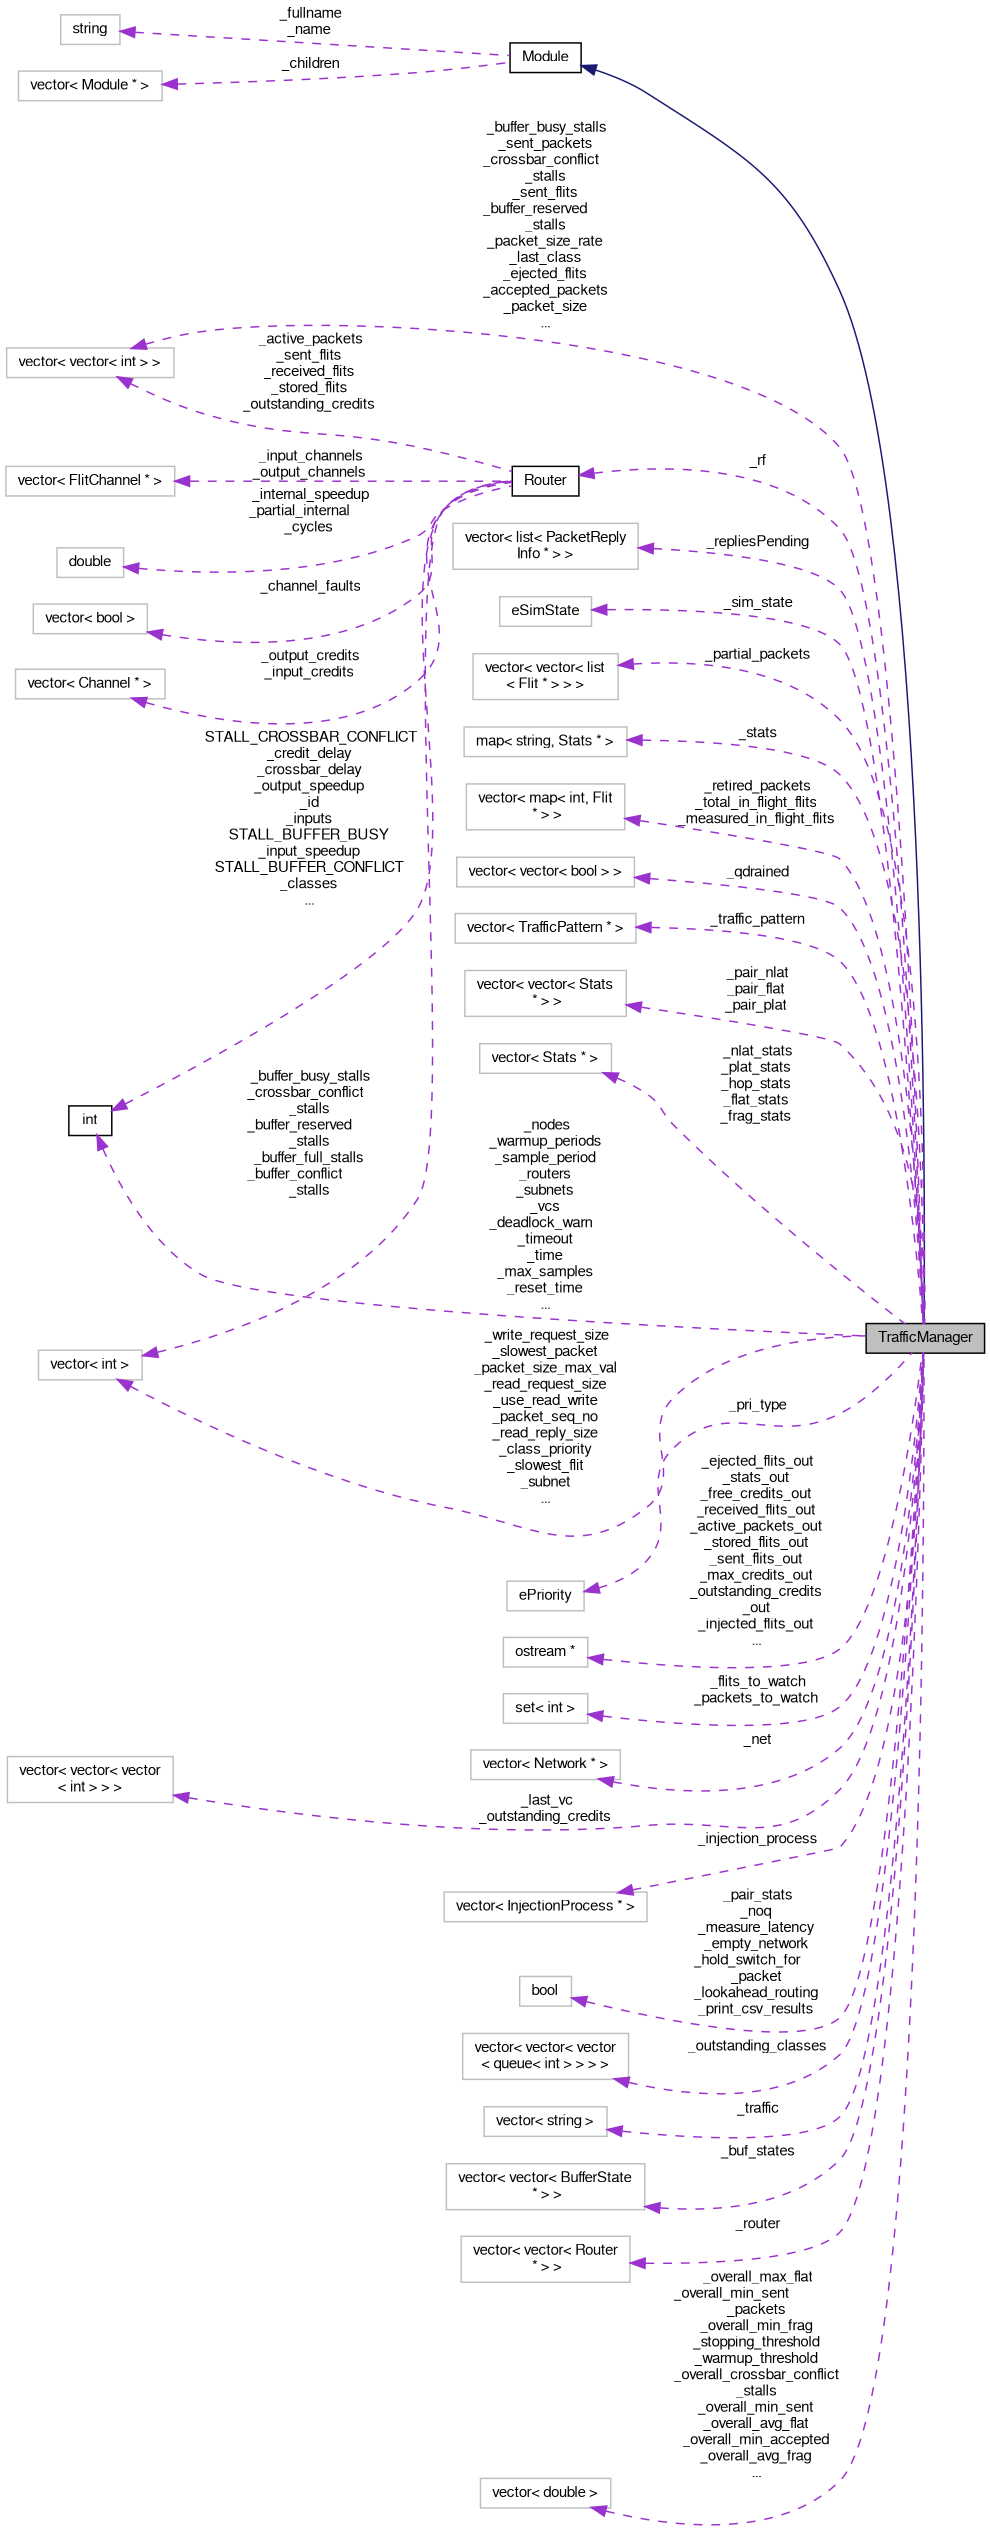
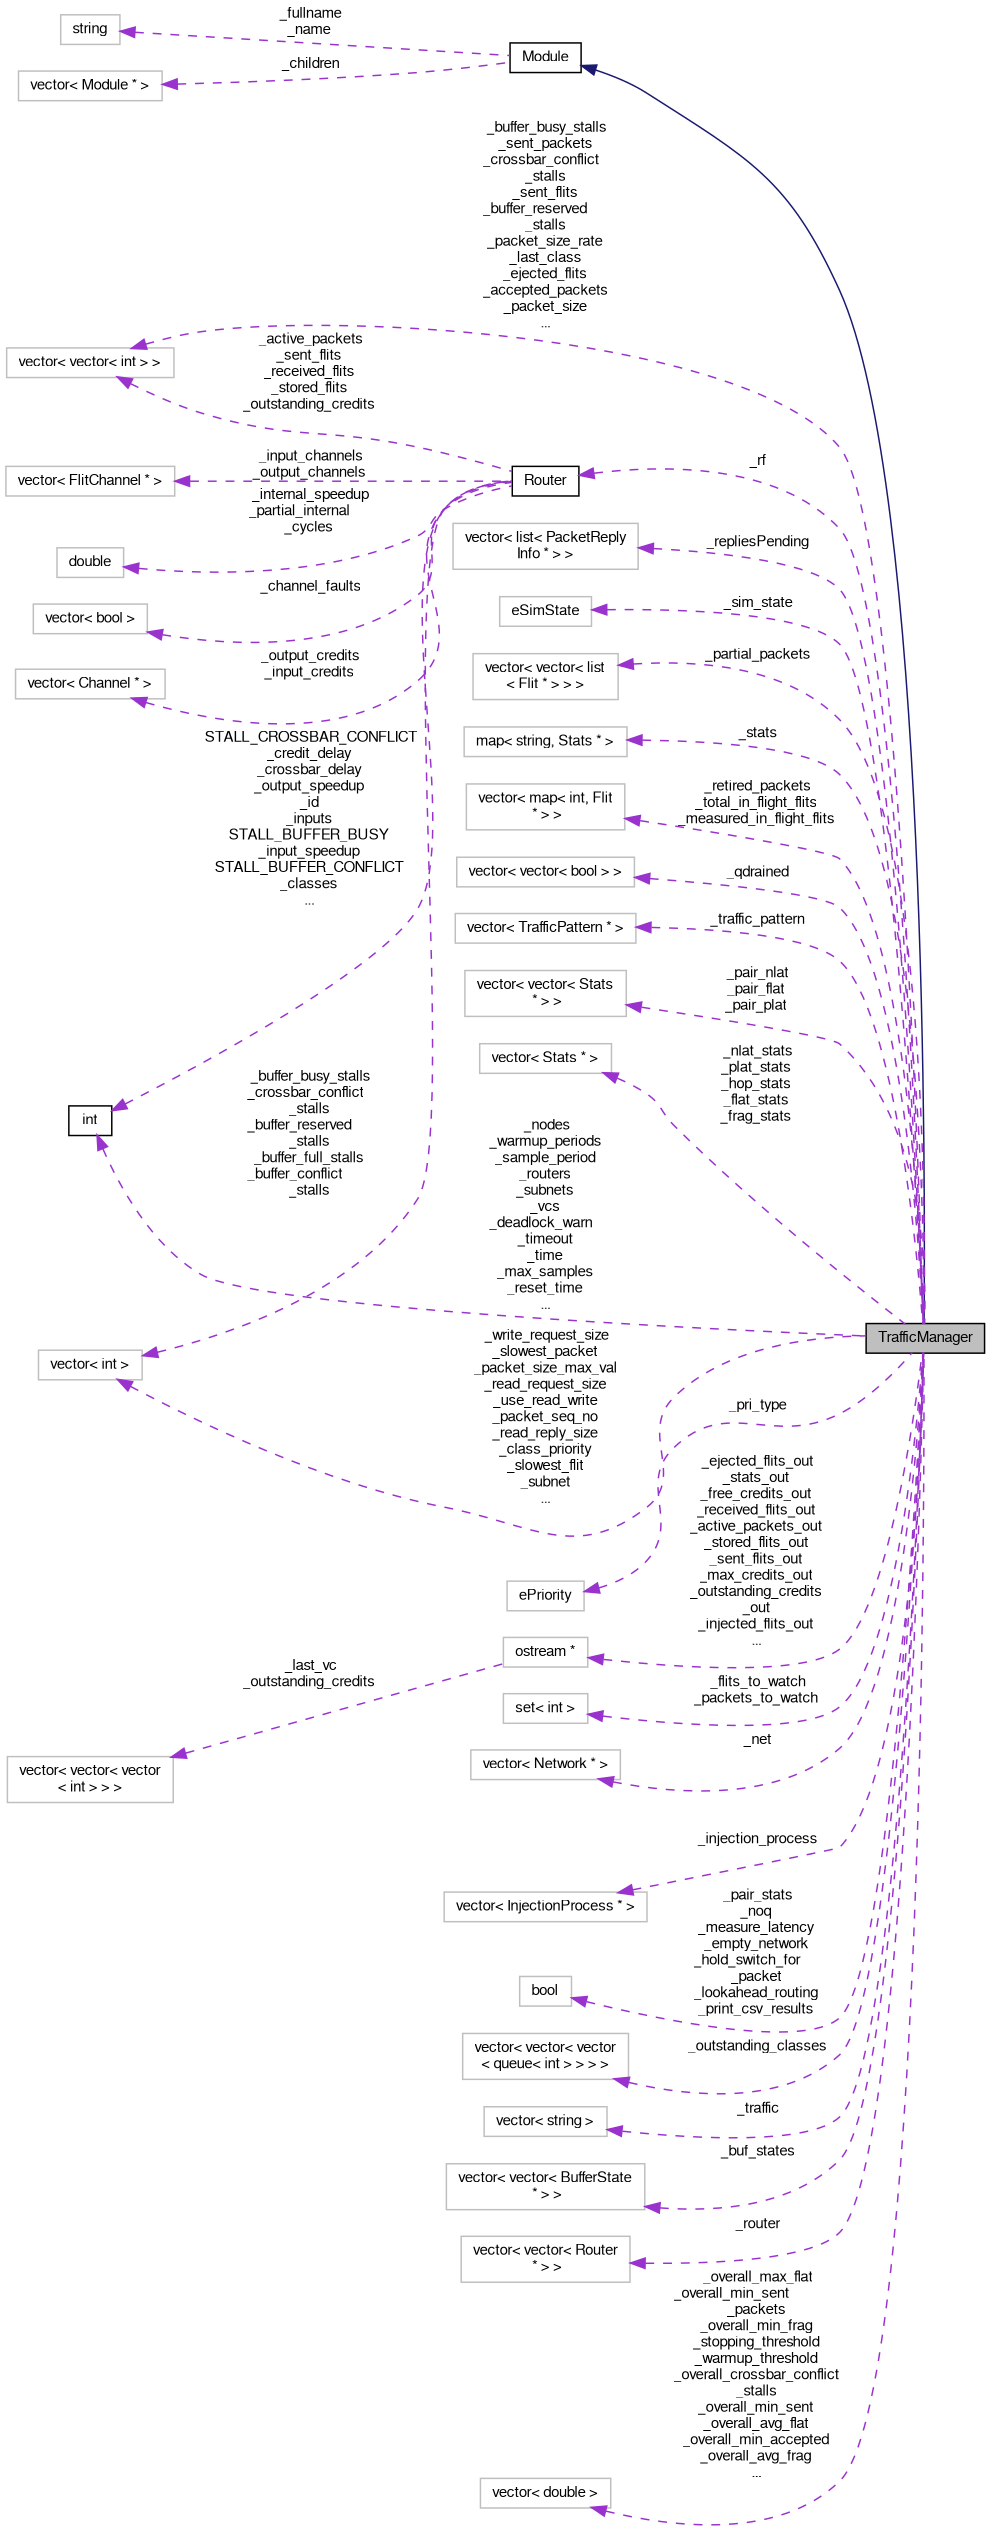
  digraph {
    rankdir=LR
    node [color=grey75 fontname=FreeSans fontsize=10 shape=record]
    edge [color=darkorchid3 dir=back fontname=FreeSans fontsize=10 labelfontname=FreeSans labelfontsize=10 style=dashed]
    n1 [color=black fillcolor=grey75 fontcolor=black height=0.2 label=TrafficManager style=filled width=0.4]
    n2 [color=black height=0.2 label=Module width=0.4]
    n3 [height=0.2 label=string width=0.4]
    n4 [height=0.2 label="vector\< Module * \>" width=0.4]
    n5 [height=0.2 label="vector\< vector\< int \> \>" width=0.4]
    n6 [color=black height=0.2 label=Router width=0.4]
    n7 [height=0.2 label="vector\< list\< PacketReply\lInfo * \> \>" width=0.4]
    n8 [height=0.2 label=eSimState width=0.4]
    n9 [height=0.2 label="vector\< vector\< list\l\< Flit * \> \> \>" width=0.4]
    n10 [height=0.2 label="map\< string, Stats * \>" width=0.4]
    n11 [height=0.2 label="vector\< map\< int, Flit\l * \> \>" width=0.4]
    n12 [height=0.2 label="vector\< vector\< bool \> \>" width=0.4]
    n13 [height=0.2 label="vector\< TrafficPattern * \>" width=0.4]
    n14 [height=0.2 label="vector\< vector\< Stats\l * \> \>" width=0.4]
    n15 [height=0.2 label="vector\< Stats * \>" width=0.4]
    n16 [height=0.2 label="vector\< FlitChannel * \>" width=0.4]
    n17 [height=0.2 label=double width=0.4]
    n18 [color=black height=0.2 label=int width=0.4]
    n19 [height=0.2 label="vector\< int \>" width=0.4]
    n20 [height=0.2 label="vector\< bool \>" width=0.4]
    n21 [height=0.2 label="vector\< Channel * \>" width=0.4]
    n22 [height=0.2 label=ePriority width=0.4]
    n23 [height=0.2 label="ostream *" width=0.4]
    n24 [height=0.2 label="set\< int \>" width=0.4]
    n25 [height=0.2 label="vector\< Network * \>" width=0.4]
    n26 [height=0.2 label="vector\< vector\< vector\l\< int \> \> \>" width=0.4]
    n27 [height=0.2 label="vector\< InjectionProcess * \>" width=0.4]
    n28 [height=0.2 label=bool width=0.4]
    n29 [height=0.2 label="vector\< vector\< vector\l\< queue\< int \> \> \> \>" width=0.4]
    n30 [height=0.2 label="vector\< string \>" width=0.4]
    n31 [height=0.2 label="vector\< vector\< BufferState\l * \> \>" width=0.4]
    n32 [height=0.2 label="vector\< vector\< Router\l * \> \>" width=0.4]
    n33 [height=0.2 label="vector\< double \>" width=0.4]
    n2 -> n1 [color=midnightblue style=solid]
    n3 -> n2 [label=" _fullname\n_name"]
    n4 -> n2 [label=" _children"]
    n5 -> n1 [label=" _buffer_busy_stalls\n_sent_packets\n_crossbar_conflict\l_stalls\n_sent_flits\n_buffer_reserved\l_stalls\n_packet_size_rate\n_last_class\n_ejected_flits\n_accepted_packets\n_packet_size\n..."]
    n5 -> n6 [label=" _active_packets\n_sent_flits\n_received_flits\n_stored_flits\n_outstanding_credits"]
    n6 -> n1 [label=" _rf"]
    n7 -> n1 [label=" _repliesPending"]
    n8 -> n1 [label=" _sim_state"]
    n9 -> n1 [label=" _partial_packets"]
    n10 -> n1 [label=" _stats"]
    n11 -> n1 [label=" _retired_packets\n_total_in_flight_flits\n_measured_in_flight_flits"]
    n12 -> n1 [label=" _qdrained"]
    n13 -> n1 [label=" _traffic_pattern"]
    n14 -> n1 [label=" _pair_nlat\n_pair_flat\n_pair_plat"]
    n15 -> n1 [label=" _nlat_stats\n_plat_stats\n_hop_stats\n_flat_stats\n_frag_stats"]
    n16 -> n6 [label=" _input_channels\n_output_channels"]
    n17 -> n6 [label=" _internal_speedup\n_partial_internal\l_cycles"]
    n18 -> n1 [label=" _nodes\n_warmup_periods\n_sample_period\n_routers\n_subnets\n_vcs\n_deadlock_warn\l_timeout\n_time\n_max_samples\n_reset_time\n..."]
    n18 -> n6 [label=" STALL_CROSSBAR_CONFLICT\n_credit_delay\n_crossbar_delay\n_output_speedup\n_id\n_inputs\nSTALL_BUFFER_BUSY\n_input_speedup\nSTALL_BUFFER_CONFLICT\n_classes\n..."]
    n19 -> n1 [label=" _write_request_size\n_slowest_packet\n_packet_size_max_val\n_read_request_size\n_use_read_write\n_packet_seq_no\n_read_reply_size\n_class_priority\n_slowest_flit\n_subnet\n..."]
    n19 -> n6 [label=" _buffer_busy_stalls\n_crossbar_conflict\l_stalls\n_buffer_reserved\l_stalls\n_buffer_full_stalls\n_buffer_conflict\l_stalls"]
    n20 -> n6 [label=" _channel_faults"]
    n21 -> n6 [label=" _output_credits\n_input_credits"]
    n22 -> n1 [label=" _pri_type"]
    n23 -> n1 [label=" _ejected_flits_out\n_stats_out\n_free_credits_out\n_received_flits_out\n_active_packets_out\n_stored_flits_out\n_sent_flits_out\n_max_credits_out\n_outstanding_credits\l_out\n_injected_flits_out\n..."]
    n24 -> n1 [label=" _flits_to_watch\n_packets_to_watch"]
    n25 -> n1 [label=" _net"]
-   n26 -> n1 [label=" _last_vc\n_outstanding_credits"]
+   n26 -> n23 [label=" _last_vc\n_outstanding_credits"]
    n27 -> n1 [label=" _injection_process"]
    n28 -> n1 [label=" _pair_stats\n_noq\n_measure_latency\n_empty_network\n_hold_switch_for\l_packet\n_lookahead_routing\n_print_csv_results"]
    n29 -> n1 [label=" _outstanding_classes"]
    n30 -> n1 [label=" _traffic"]
    n31 -> n1 [label=" _buf_states"]
    n32 -> n1 [label=" _router"]
    n33 -> n1 [label=" _overall_max_flat\n_overall_min_sent\l_packets\n_overall_min_frag\n_stopping_threshold\n_warmup_threshold\n_overall_crossbar_conflict\l_stalls\n_overall_min_sent\n_overall_avg_flat\n_overall_min_accepted\n_overall_avg_frag\n..."]
  }
